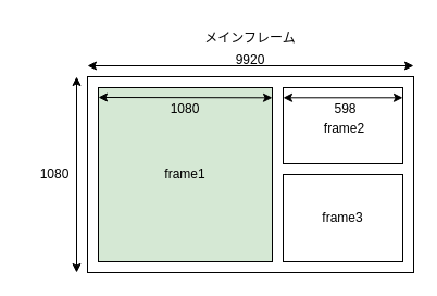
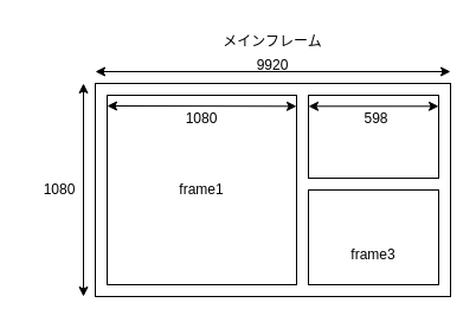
  <mxCell id="0" />
  <mxCell id="1" parent="0" />
  <mxCell id="2" value="" style="rounded=0;whiteSpace=wrap;html=1;" parent="1" vertex="1"><mxGeometry x="80" y="70" width="300" height="180" as="geometry" /></mxCell>
  <mxCell id="3" value="メインフレーム" style="text;html=1;strokeColor=none;fillColor=none;align=center;verticalAlign=middle;whiteSpace=wrap;rounded=0;" parent="1" vertex="1"><mxGeometry x="180" y="20" width="100" height="30" as="geometry" /></mxCell>
- <mxCell id="4" value="frame1" style="rounded=0;whiteSpace=wrap;html=1;fillColor=#d5e8d4;" parent="1" vertex="1"><mxGeometry x="90" y="80" width="160" height="160" as="geometry" /></mxCell>
+ <mxCell id="4" value="frame1" style="rounded=0;whiteSpace=wrap;html=1;" parent="1" vertex="1"><mxGeometry x="90" y="80" width="160" height="160" as="geometry" /></mxCell>
  <mxCell id="5" value="" style="rounded=0;whiteSpace=wrap;html=1;" parent="1" vertex="1"><mxGeometry x="260" y="80" width="110" height="70" as="geometry" /></mxCell>
  <mxCell id="6" value="" style="rounded=0;whiteSpace=wrap;html=1;" parent="1" vertex="1"><mxGeometry x="260" y="160" width="110" height="80" as="geometry" /></mxCell>
- <mxCell id="7" value="frame2" style="text;html=1;strokeColor=none;fillColor=none;align=center;verticalAlign=middle;whiteSpace=wrap;rounded=0;" parent="1" vertex="1"><mxGeometry x="290" y="110" width="52.5" height="15" as="geometry" /></mxCell>
- <mxCell id="8" value="frame3" style="text;html=1;strokeColor=none;fillColor=none;align=center;verticalAlign=middle;whiteSpace=wrap;rounded=0;" parent="1" vertex="1"><mxGeometry x="285" y="182.5" width="60" height="35" as="geometry" /></mxCell>
+ <mxCell id="8" value="frame3" style="text;html=1;strokeColor=none;fillColor=none;align=center;verticalAlign=middle;whiteSpace=wrap;rounded=0;" parent="1" vertex="1"><mxGeometry x="285" y="197.5" width="60" height="35" as="geometry" /></mxCell>
  <mxCell id="9" value="" style="endArrow=classic;startArrow=classic;html=1;rounded=0;" parent="1" edge="1"><mxGeometry width="50" height="50" relative="1" as="geometry"><mxPoint x="80" y="60" as="sourcePoint" /><mxPoint x="380" y="60" as="targetPoint" /></mxGeometry></mxCell>
  <mxCell id="10" value="" style="endArrow=classic;startArrow=classic;html=1;rounded=0;" parent="1" edge="1"><mxGeometry width="50" height="50" relative="1" as="geometry"><mxPoint x="70" y="250" as="sourcePoint" /><mxPoint x="70" y="70" as="targetPoint" /></mxGeometry></mxCell>
  <mxCell id="11" value="9920" style="text;html=1;strokeColor=none;fillColor=none;align=center;verticalAlign=middle;whiteSpace=wrap;rounded=0;" parent="1" vertex="1"><mxGeometry x="200" y="40" width="60" height="30" as="geometry" /></mxCell>
  <mxCell id="12" value="1080" style="text;html=1;strokeColor=none;fillColor=none;align=center;verticalAlign=middle;whiteSpace=wrap;rounded=0;" parent="1" vertex="1"><mxGeometry x="20" y="147.5" width="60" height="25" as="geometry" /></mxCell>
  <mxCell id="13" value="" style="endArrow=classic;startArrow=classic;html=1;rounded=0;" parent="1" edge="1"><mxGeometry width="50" height="50" relative="1" as="geometry"><mxPoint x="90" y="89" as="sourcePoint" /><mxPoint x="250" y="89.31" as="targetPoint" /><Array as="points" /></mxGeometry></mxCell>
  <mxCell id="14" value="" style="endArrow=classic;startArrow=classic;html=1;rounded=0;" parent="1" edge="1"><mxGeometry width="50" height="50" relative="1" as="geometry"><mxPoint x="260" y="89.31" as="sourcePoint" /><mxPoint x="370" y="89.31" as="targetPoint" /></mxGeometry></mxCell>
  <mxCell id="15" value="1080" style="text;html=1;strokeColor=none;fillColor=none;align=center;verticalAlign=middle;whiteSpace=wrap;rounded=0;" parent="1" vertex="1"><mxGeometry x="140" y="90" width="60" height="20" as="geometry" /></mxCell>
  <mxCell id="16" value="598" style="text;html=1;strokeColor=none;fillColor=none;align=center;verticalAlign=middle;whiteSpace=wrap;rounded=0;" parent="1" vertex="1"><mxGeometry x="290" y="90" width="55" height="20" as="geometry" /></mxCell>
